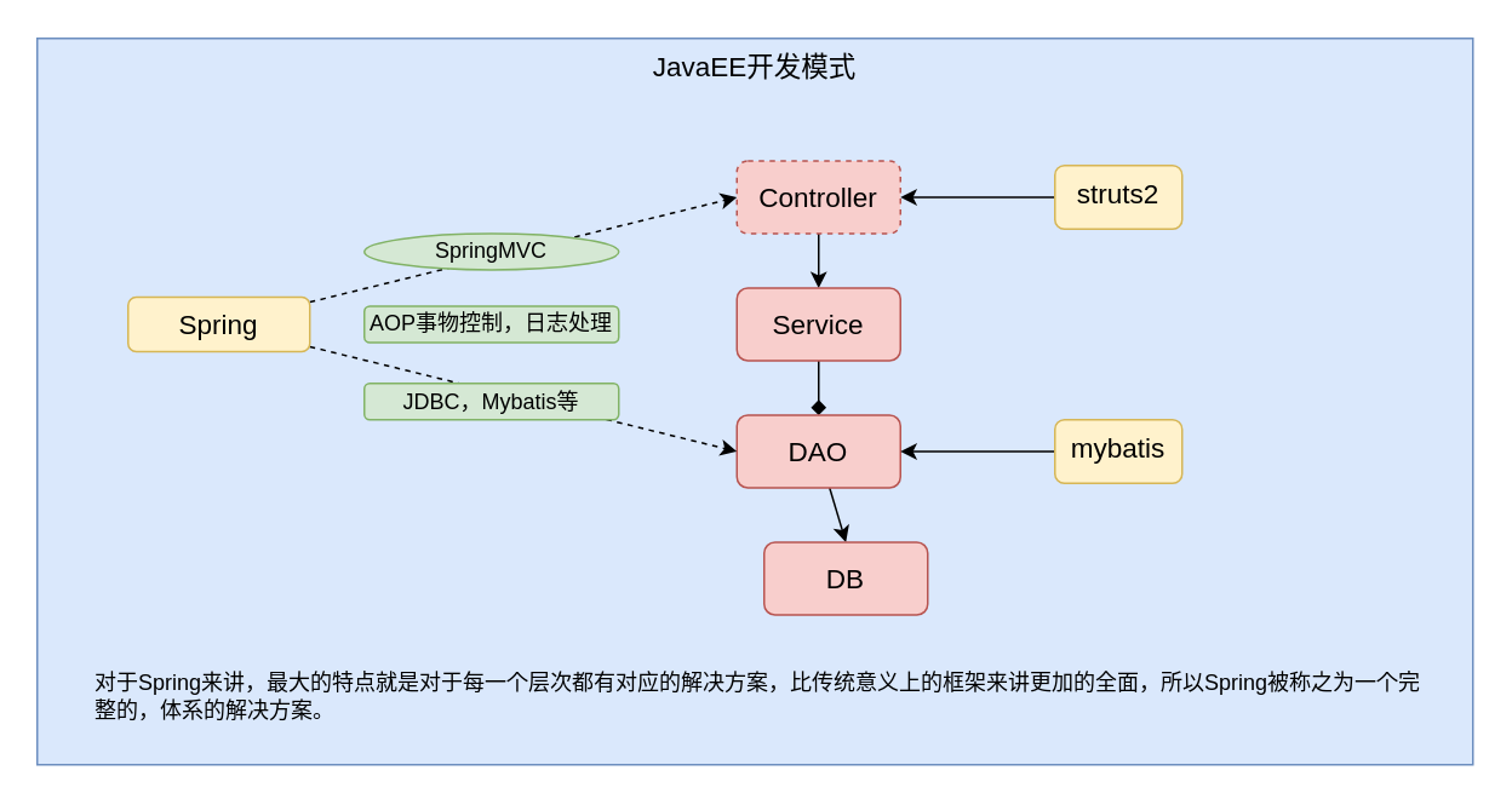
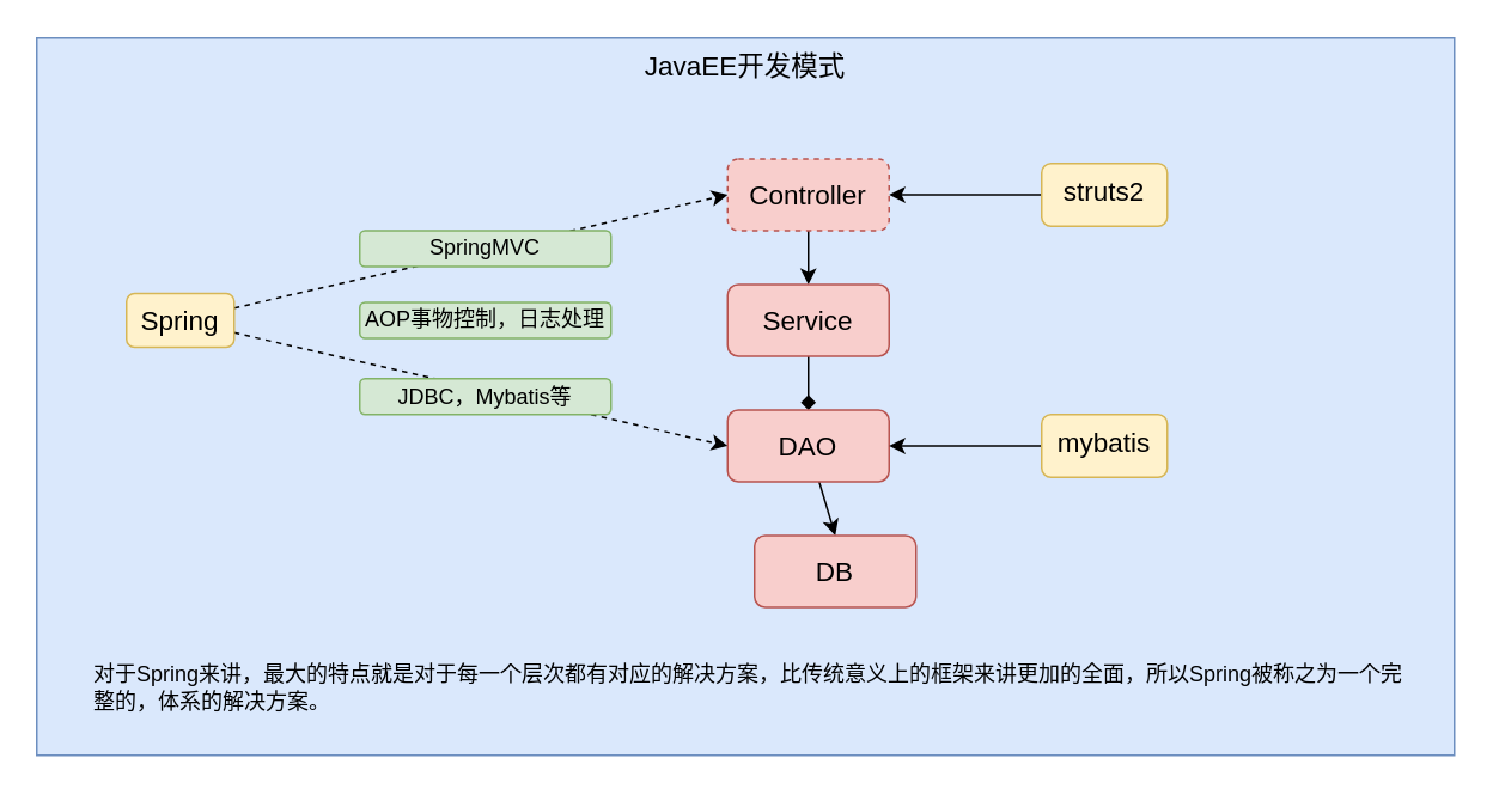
  <mxCell id="0" />
  <mxCell id="1" parent="0" />
  <mxCell id="2" value="JavaEE开发模式" style="rounded=0;whiteSpace=wrap;html=1;verticalAlign=top;fontSize=15;fillColor=#dae8fc;strokeColor=#6c8ebf;" vertex="1" parent="1"><mxGeometry x="20" y="20.5" width="790" height="400" as="geometry" /></mxCell>
  <mxCell id="3" value="" style="edgeStyle=none;rounded=0;orthogonalLoop=1;jettySize=auto;html=1;fontSize=12;entryX=0.5;entryY=0;entryDx=0;entryDy=0;" edge="1" parent="1" source="4" target="6"><mxGeometry relative="1" as="geometry"><mxPoint x="450" y="148" as="targetPoint" /></mxGeometry></mxCell>
  <mxCell id="4" value="Controller" style="rounded=1;whiteSpace=wrap;html=1;fontSize=15;fillColor=#f8cecc;strokeColor=#b85450;dashed=1;" vertex="1" parent="1"><mxGeometry x="405" y="88" width="90" height="40" as="geometry" /></mxCell>
  <mxCell id="5" style="edgeStyle=none;rounded=0;orthogonalLoop=1;jettySize=auto;html=1;entryX=0.5;entryY=0;entryDx=0;entryDy=0;fontSize=12;endArrow=diamond;" edge="1" parent="1" source="6" target="8"><mxGeometry relative="1" as="geometry" /></mxCell>
  <mxCell id="6" value="Service" style="rounded=1;whiteSpace=wrap;html=1;fontSize=15;fillColor=#f8cecc;strokeColor=#b85450;" vertex="1" parent="1"><mxGeometry x="405" y="158" width="90" height="40" as="geometry" /></mxCell>
  <mxCell id="7" value="" style="edgeStyle=none;rounded=0;orthogonalLoop=1;jettySize=auto;html=1;fontSize=12;entryX=0.5;entryY=0;entryDx=0;entryDy=0;" edge="1" parent="1" source="8" target="9"><mxGeometry relative="1" as="geometry" /></mxCell>
  <mxCell id="8" value="DAO" style="rounded=1;whiteSpace=wrap;html=1;fontSize=15;fillColor=#f8cecc;strokeColor=#b85450;" vertex="1" parent="1"><mxGeometry x="405" y="228" width="90" height="40" as="geometry" /></mxCell>
  <mxCell id="9" value="DB" style="rounded=1;whiteSpace=wrap;html=1;fontSize=15;fillColor=#f8cecc;strokeColor=#b85450;" vertex="1" parent="1"><mxGeometry x="420" y="298" width="90" height="40" as="geometry" /></mxCell>
  <mxCell id="10" value="" style="edgeStyle=orthogonalEdgeStyle;rounded=0;orthogonalLoop=1;jettySize=auto;html=1;fontSize=15;" edge="1" parent="1" source="11" target="4"><mxGeometry relative="1" as="geometry" /></mxCell>
  <mxCell id="11" value="struts2" style="rounded=1;whiteSpace=wrap;html=1;fillColor=#fff2cc;strokeColor=#d6b656;align=center;verticalAlign=top;fontSize=15;" vertex="1" parent="1"><mxGeometry x="580" y="90.5" width="70" height="35" as="geometry" /></mxCell>
  <mxCell id="12" style="edgeStyle=orthogonalEdgeStyle;rounded=0;orthogonalLoop=1;jettySize=auto;html=1;exitX=0.5;exitY=1;exitDx=0;exitDy=0;fontSize=15;" edge="1" parent="1" source="11" target="11"><mxGeometry relative="1" as="geometry" /></mxCell>
  <mxCell id="13" value="" style="edgeStyle=orthogonalEdgeStyle;rounded=0;orthogonalLoop=1;jettySize=auto;html=1;fontSize=15;" edge="1" parent="1" source="14" target="8"><mxGeometry relative="1" as="geometry" /></mxCell>
  <mxCell id="14" value="mybatis" style="rounded=1;whiteSpace=wrap;html=1;fillColor=#fff2cc;strokeColor=#d6b656;align=center;verticalAlign=top;fontSize=15;" vertex="1" parent="1"><mxGeometry x="580" y="230.5" width="70" height="35" as="geometry" /></mxCell>
  <mxCell id="15" style="edgeStyle=none;rounded=0;orthogonalLoop=1;jettySize=auto;html=1;entryX=0;entryY=0.5;entryDx=0;entryDy=0;dashed=1;fontSize=12;" edge="1" parent="1" source="17" target="8"><mxGeometry relative="1" as="geometry" /></mxCell>
  <mxCell id="16" style="edgeStyle=none;rounded=0;orthogonalLoop=1;jettySize=auto;html=1;entryX=0;entryY=0.5;entryDx=0;entryDy=0;dashed=1;fontSize=12;" edge="1" parent="1" source="17" target="4"><mxGeometry relative="1" as="geometry" /></mxCell>
- <mxCell id="17" value="Spring" style="rounded=1;whiteSpace=wrap;html=1;fillColor=#fff2cc;strokeColor=#d6b656;align=center;verticalAlign=top;fontSize=15;" vertex="1" parent="1"><mxGeometry x="70" y="163" width="100" height="30" as="geometry" /></mxCell>
+ <mxCell id="17" value="Spring" style="rounded=1;whiteSpace=wrap;html=1;fillColor=#fff2cc;strokeColor=#d6b656;align=center;verticalAlign=top;fontSize=15;" vertex="1" parent="1"><mxGeometry x="70" y="163" width="60" height="30" as="geometry" /></mxCell>
  <mxCell id="18" value="AOP事物控制，日志处理" style="rounded=1;whiteSpace=wrap;html=1;fontSize=12;fillColor=#d5e8d4;strokeColor=#82b366;" vertex="1" parent="1"><mxGeometry x="200" y="168" width="140" height="20" as="geometry" /></mxCell>
- <mxCell id="19" value="SpringMVC" style="ellipse;whiteSpace=wrap;html=1;fontSize=12;fillColor=#d5e8d4;strokeColor=#82b366;" vertex="1" parent="1"><mxGeometry x="200" y="128" width="140" height="20" as="geometry" /></mxCell>
+ <mxCell id="19" value="SpringMVC" style="rounded=1;whiteSpace=wrap;html=1;fontSize=12;fillColor=#d5e8d4;strokeColor=#82b366;" vertex="1" parent="1"><mxGeometry x="200" y="128" width="140" height="20" as="geometry" /></mxCell>
  <mxCell id="20" style="edgeStyle=none;rounded=0;orthogonalLoop=1;jettySize=auto;html=1;exitX=0.5;exitY=1;exitDx=0;exitDy=0;dashed=1;fontSize=12;" edge="1" parent="1" source="21" target="21"><mxGeometry relative="1" as="geometry" /></mxCell>
  <mxCell id="21" value="JDBC，Mybatis等" style="rounded=1;whiteSpace=wrap;html=1;fontSize=12;fillColor=#d5e8d4;strokeColor=#82b366;" vertex="1" parent="1"><mxGeometry x="200" y="210.5" width="140" height="20" as="geometry" /></mxCell>
  <mxCell id="22" value="对于Spring来讲，最大的特点就是对于每一个层次都有对应的解决方案，比传统意义上的框架来讲更加的全面，所以Spring被称之为一个完整的，体系的解决方案。" style="text;html=1;strokeColor=none;fillColor=none;align=left;verticalAlign=middle;whiteSpace=wrap;rounded=0;fontSize=12;" vertex="1" parent="1"><mxGeometry x="50" y="368" width="740" height="30" as="geometry" /></mxCell>
